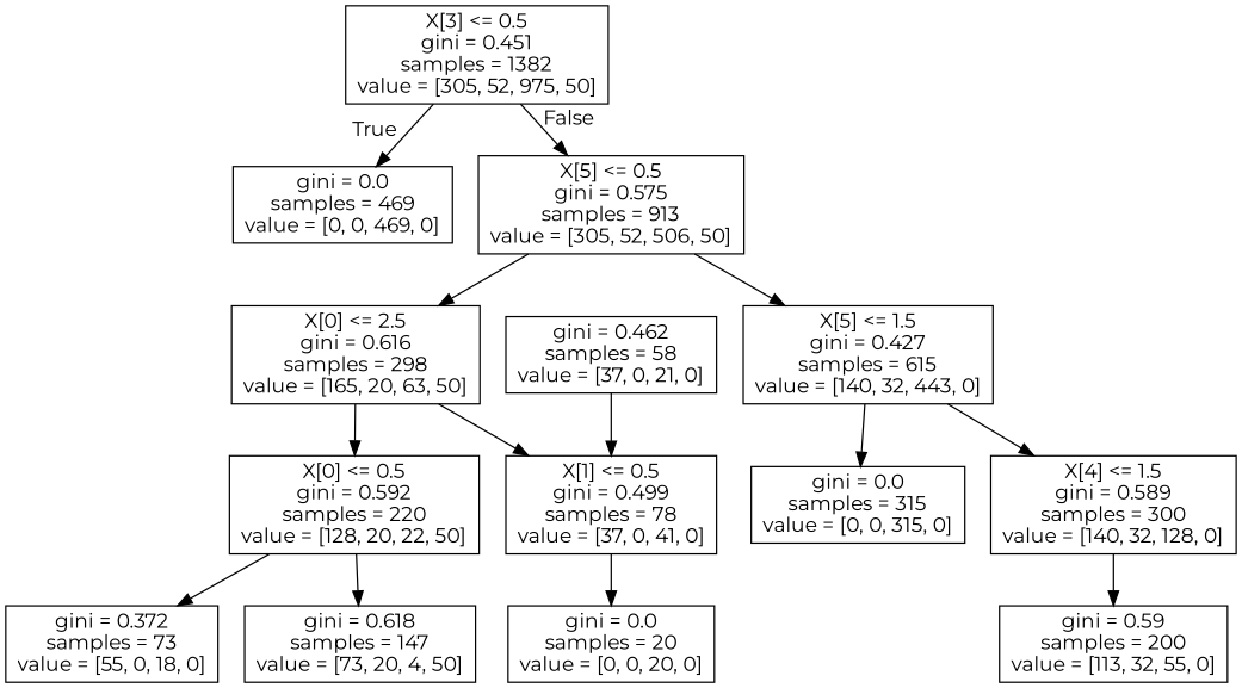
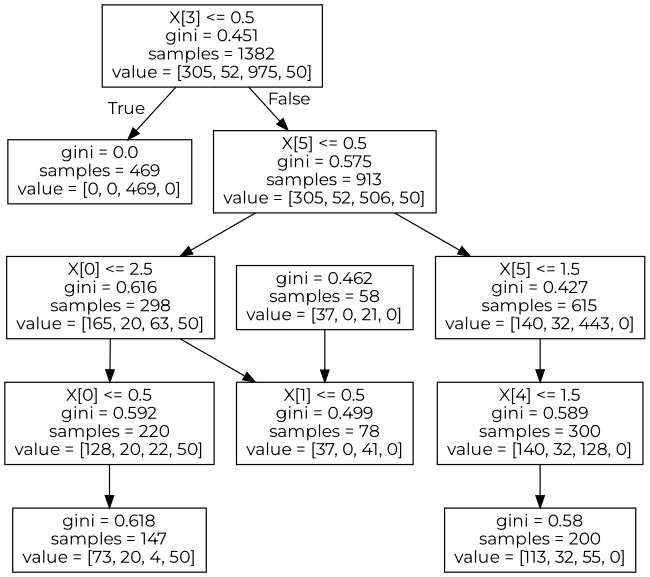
  digraph {
    fontname=Montserrat
    node [fontname=Montserrat shape=box]
    edge [fontname=Montserrat]
    n1 [label="X[3] <= 0.5\ngini = 0.451\nsamples = 1382\nvalue = [305, 52, 975, 50]"]
    n2 [label="gini = 0.0\nsamples = 469\nvalue = [0, 0, 469, 0]"]
    n3 [label="X[5] <= 0.5\ngini = 0.575\nsamples = 913\nvalue = [305, 52, 506, 50]"]
    n4 [label="X[0] <= 2.5\ngini = 0.616\nsamples = 298\nvalue = [165, 20, 63, 50]"]
    n5 [label="X[5] <= 1.5\ngini = 0.427\nsamples = 615\nvalue = [140, 32, 443, 0]"]
    n6 [label="X[0] <= 0.5\ngini = 0.592\nsamples = 220\nvalue = [128, 20, 22, 50]"]
    n7 [label="X[1] <= 0.5\ngini = 0.499\nsamples = 78\nvalue = [37, 0, 41, 0]"]
-   n8 [label="gini = 0.0\nsamples = 315\nvalue = [0, 0, 315, 0]"]
    n9 [label="X[4] <= 1.5\ngini = 0.589\nsamples = 300\nvalue = [140, 32, 128, 0]"]
-   n10 [label="gini = 0.372\nsamples = 73\nvalue = [55, 0, 18, 0]"]
    n11 [label="gini = 0.618\nsamples = 147\nvalue = [73, 20, 4, 50]"]
-   n12 [label="gini = 0.0\nsamples = 20\nvalue = [0, 0, 20, 0]"]
    n13 [label="gini = 0.462\nsamples = 58\nvalue = [37, 0, 21, 0]"]
-   n14 [label="gini = 0.59\nsamples = 200\nvalue = [113, 32, 55, 0]"]
+   n14 [label="gini = 0.58\nsamples = 200\nvalue = [113, 32, 55, 0]"]
    n1 -> n2 [headlabel=True labelangle=45 labeldistance=2.5]
    n1 -> n3 [headlabel=False labelangle=-45 labeldistance=2.5]
    n3 -> n4
    n3 -> n5
    n4 -> n6
    n4 -> n7
-   n5 -> n8
    n5 -> n9
-   n6 -> n10
    n6 -> n11
-   n7 -> n12
    n9 -> n14
    n13 -> n7
  }
